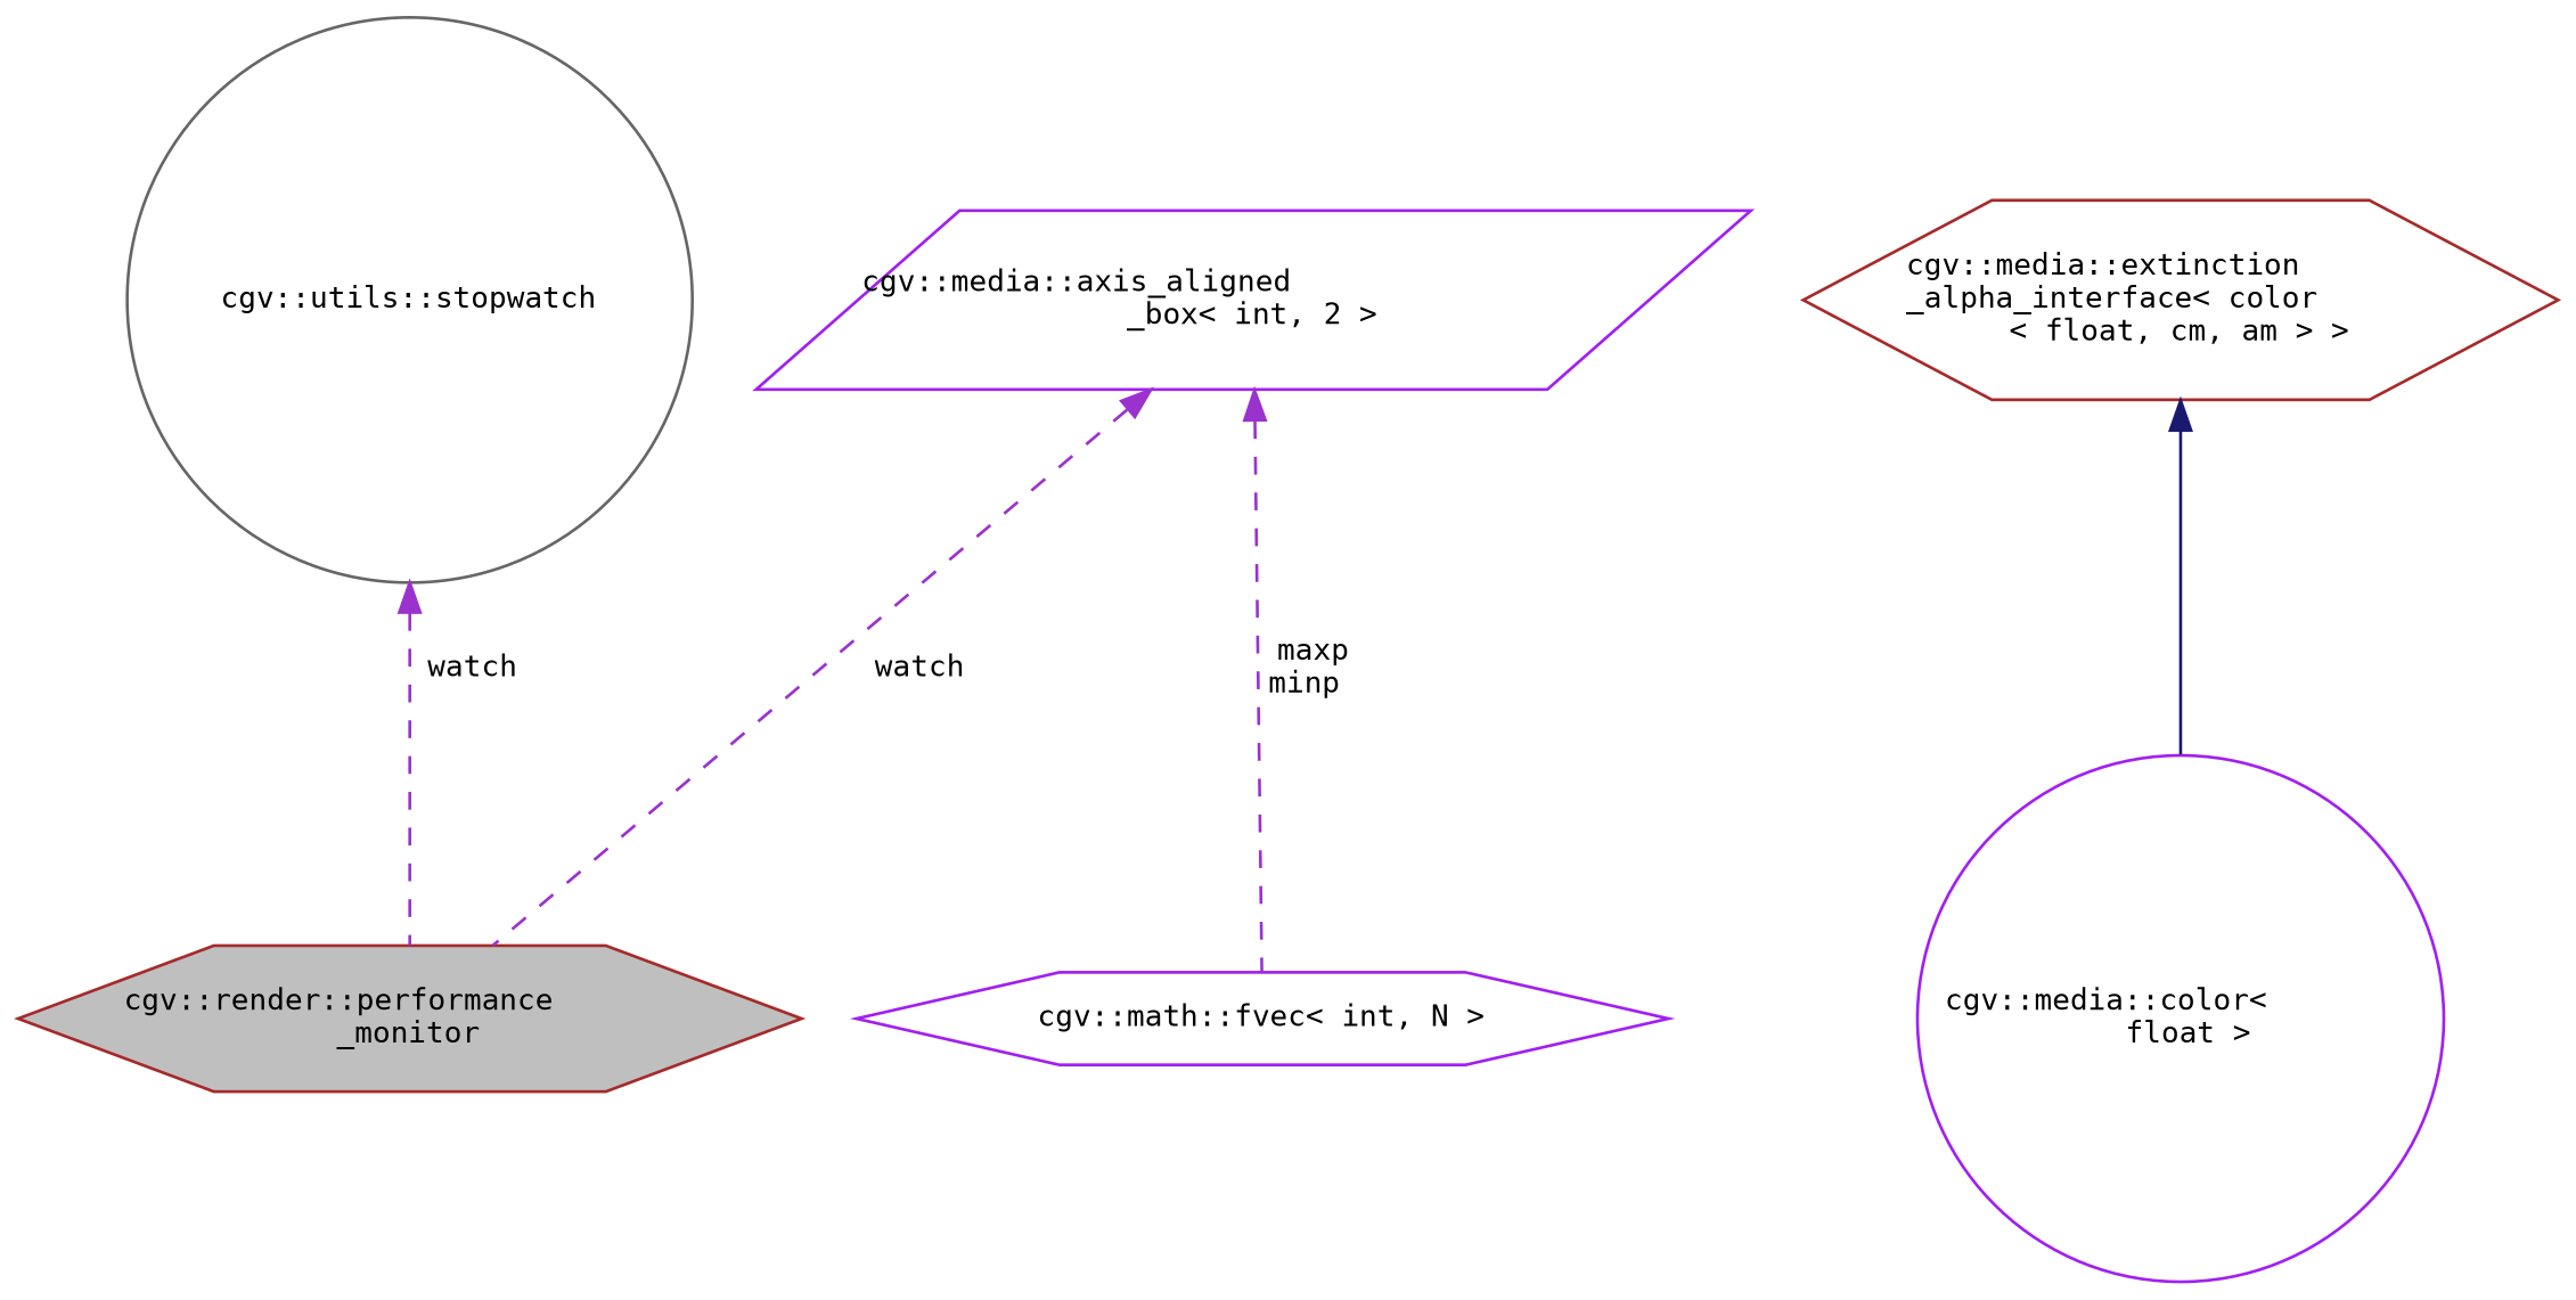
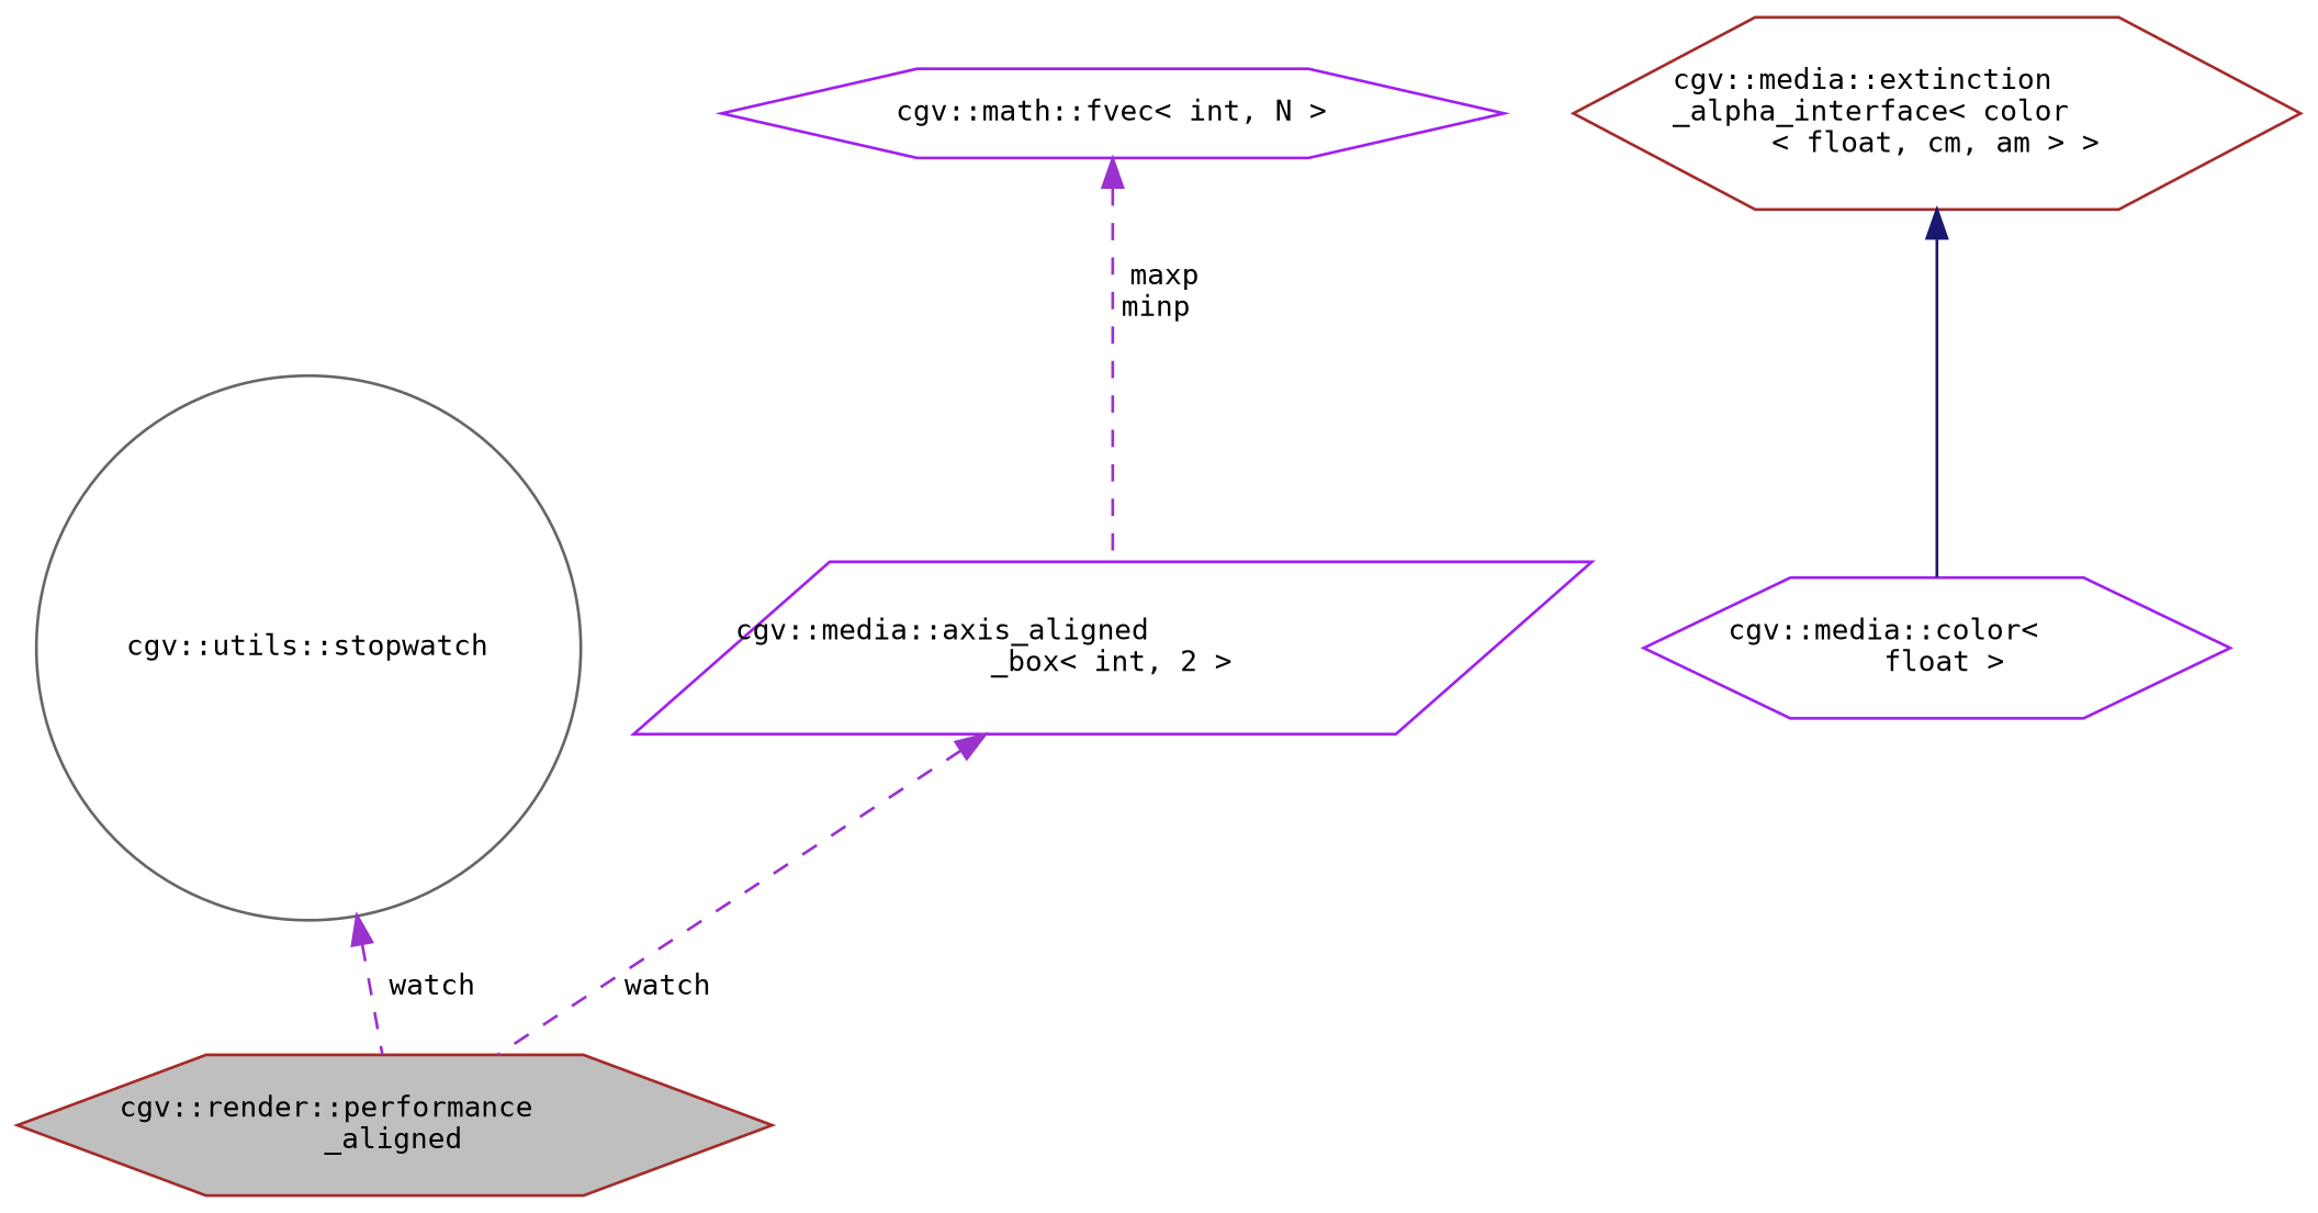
  digraph {
    fontname="DejaVu Sans Mono"
    rankdir=TB
    node [color=purple fontname="DejaVu Sans Mono" fontsize=10 shape=hexagon]
    edge [color=darkorchid3 dir=back fontname="DejaVu Sans Mono" fontsize=10 labelfontname=Helvetica labelfontsize=10 style=dashed]
-   n1 [color=brown fillcolor=grey75 fontcolor=black height=0.2 label="cgv::render::performance\l_monitor" style=filled width=0.4]
+   n1 [color=brown fillcolor=grey75 fontcolor=black height=0.2 label="cgv::render::performance\l_aligned" style=filled width=0.4]
    n2 [color=gray40 height=0.2 label="cgv::utils::stopwatch" shape=circle width=0.4]
-   n3 [height=0.2 label="cgv::media::color\<\l float \>" shape=circle width=0.4]
+   n3 [height=0.2 label="cgv::media::color\<\l float \>" width=0.4]
    n4 [color=brown height=0.2 label="cgv::media::extinction\l_alpha_interface\< color\l\< float, cm, am \> \>" width=0.4]
    n5 [height=0.2 label="cgv::media::axis_aligned\l_box\< int, 2 \>" shape=parallelogram width=0.4]
    n6 [height=0.2 label="cgv::math::fvec\< int, N \>" width=0.4]
    n2 -> n1 [label=" watch"]
    n4 -> n3 [color=midnightblue style=solid]
    n5 -> n1 [label=" watch"]
-   n5 -> n6 [label=" maxp\nminp"]
+   n6 -> n5 [label=" maxp\nminp"]
  }
